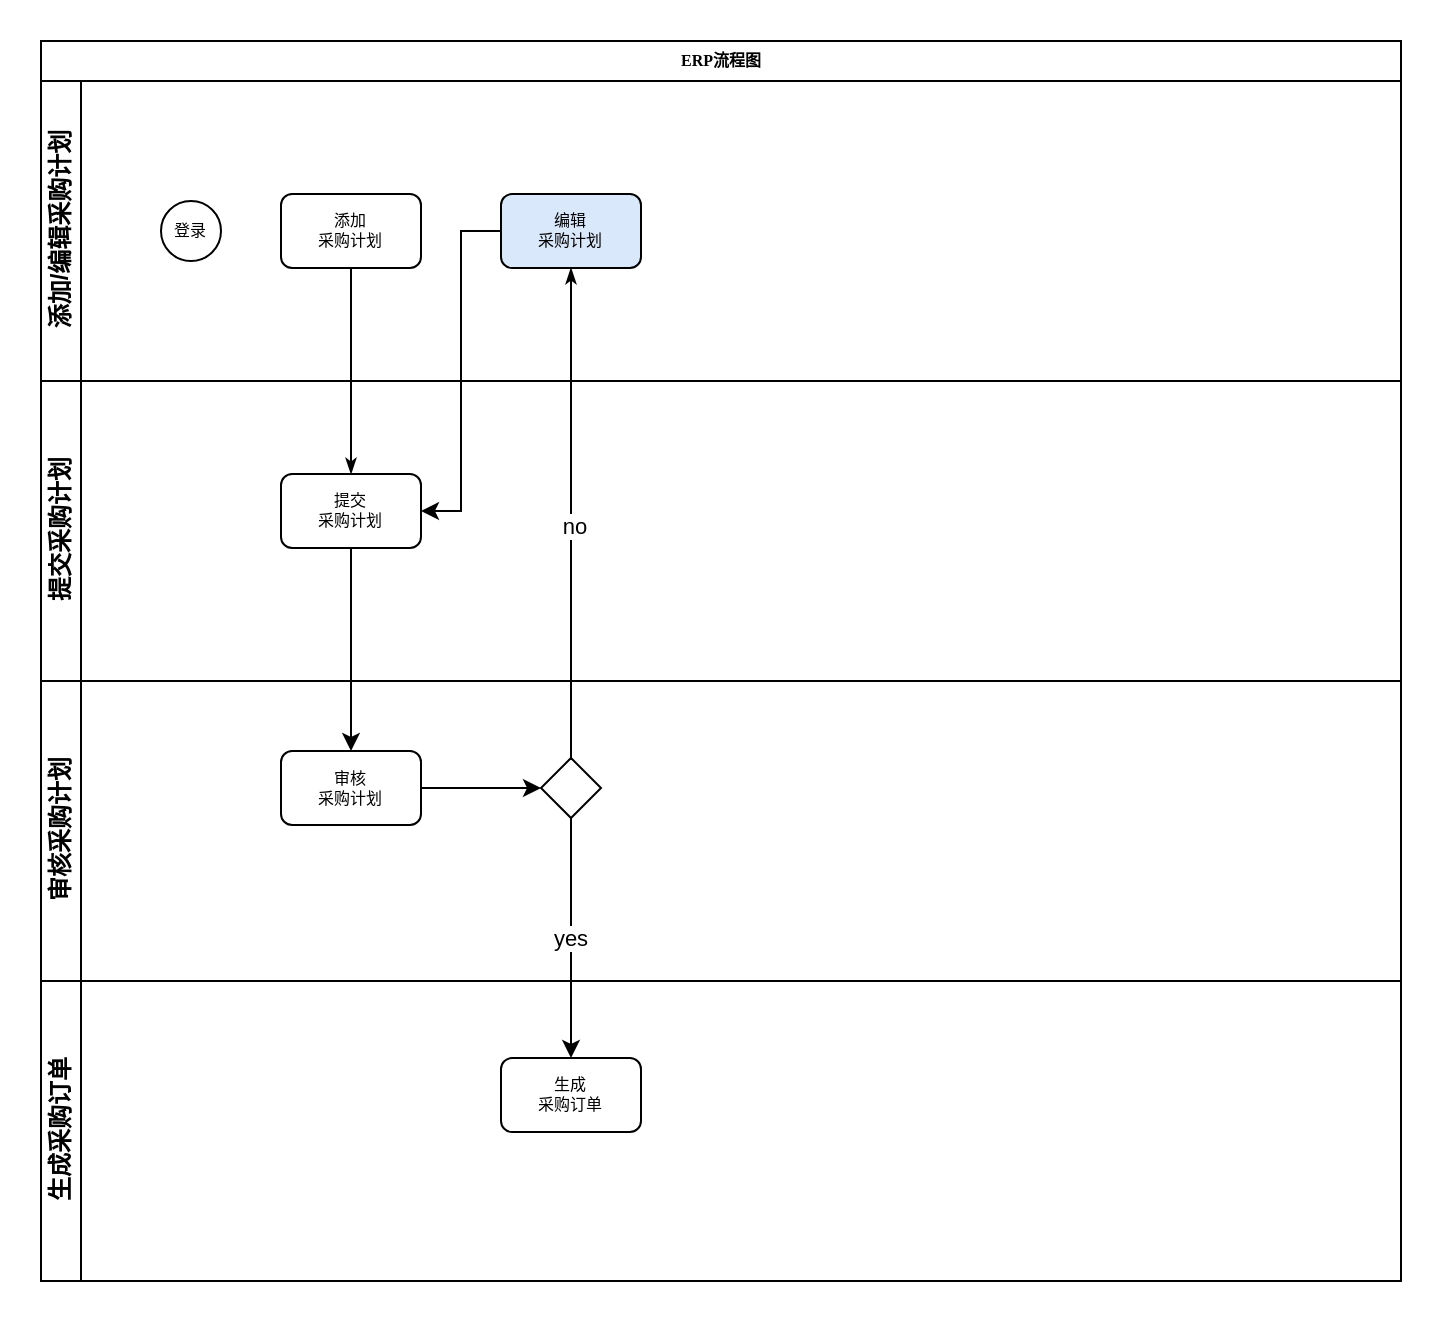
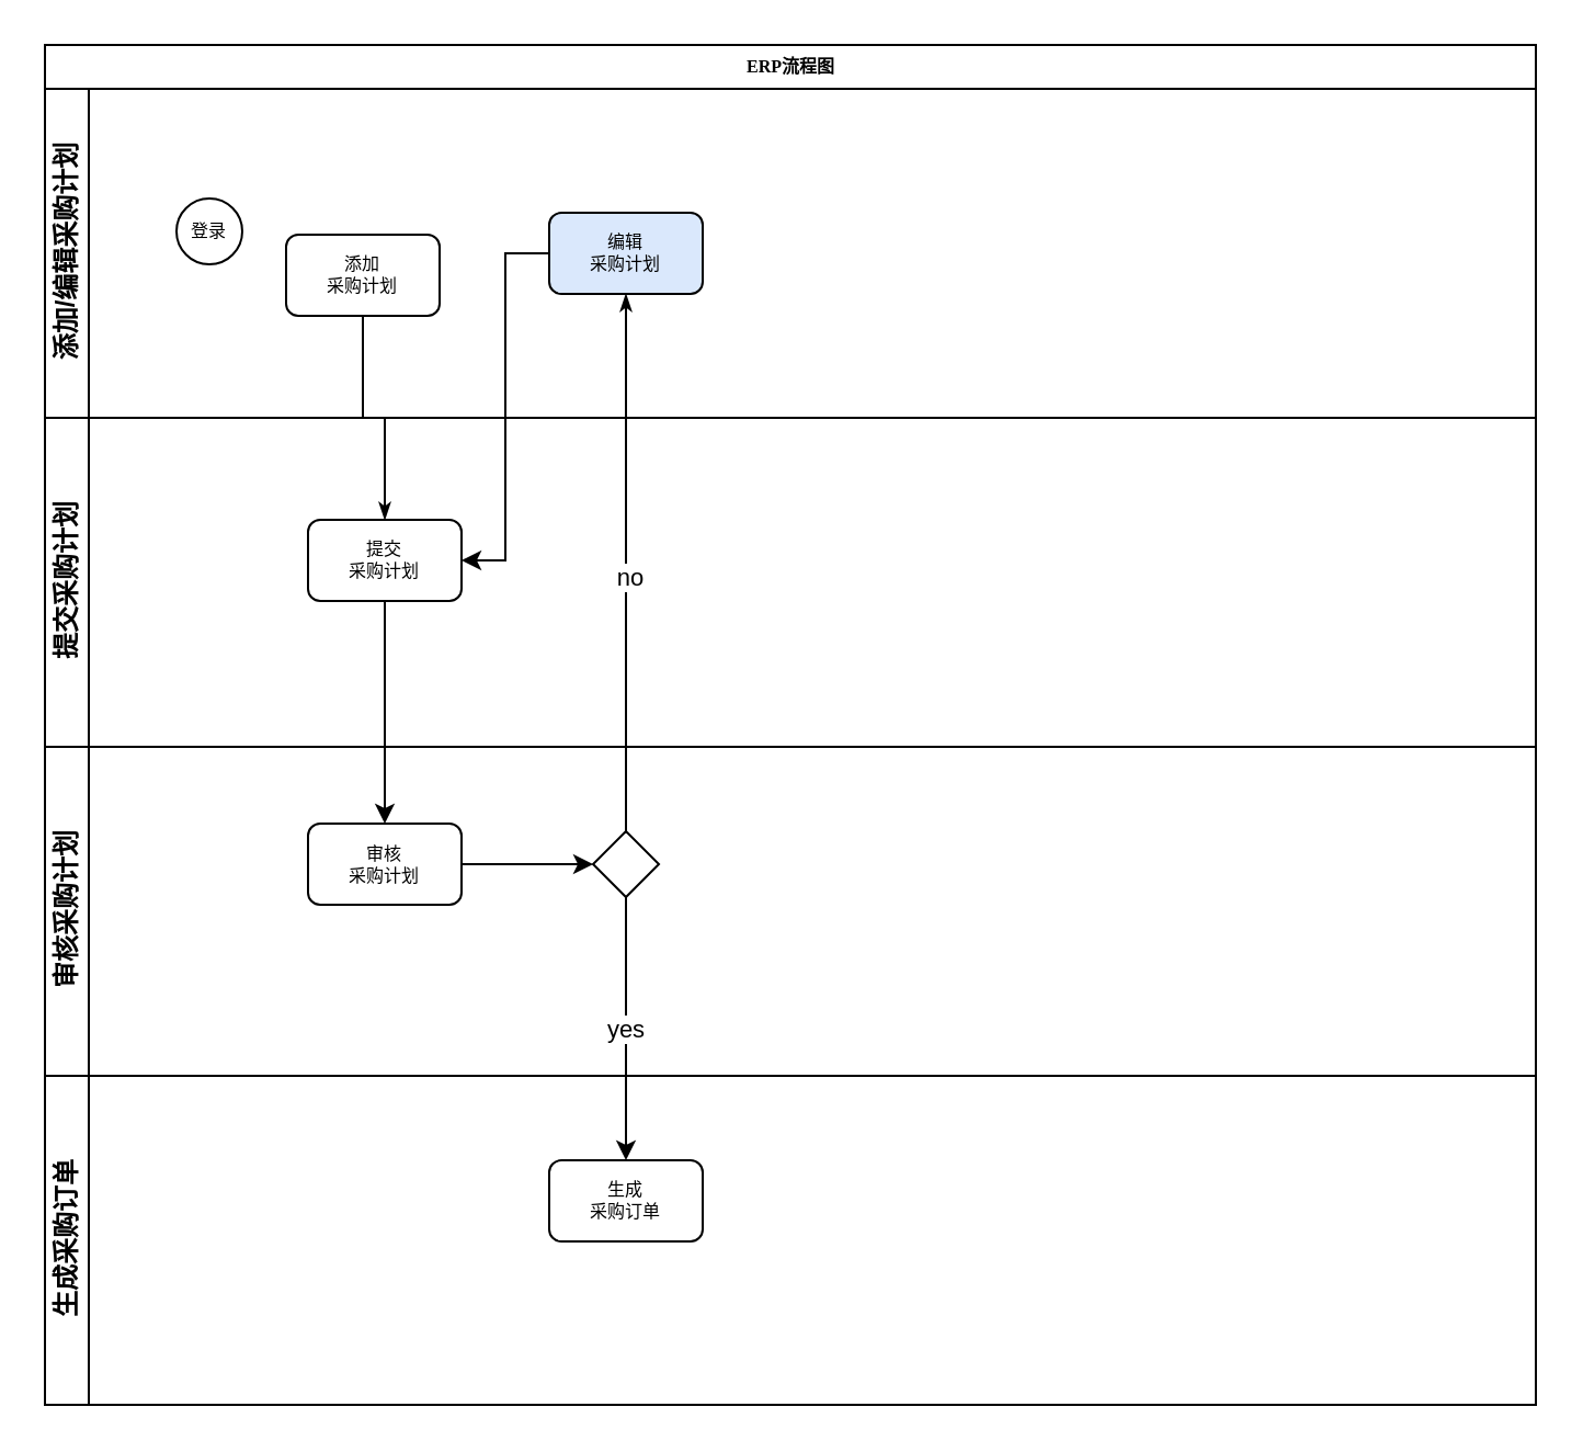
  <mxCell id="0" />
  <mxCell id="1" parent="0" />
  <mxCell id="2" value="ERP流程图" style="swimlane;html=1;childLayout=stackLayout;horizontal=1;startSize=20;horizontalStack=0;rounded=0;shadow=0;labelBackgroundColor=none;strokeWidth=1;fontFamily=Verdana;fontSize=8;align=center;" parent="1" vertex="1"><mxGeometry x="20" y="20" width="680" height="620" as="geometry"><mxRectangle x="180" y="70" width="60" height="20" as="alternateBounds" /></mxGeometry></mxCell>
  <mxCell id="3" value="添加/编辑采购计划" style="swimlane;html=1;startSize=20;horizontal=0;" parent="2" vertex="1"><mxGeometry y="20" width="680" height="150" as="geometry" /></mxCell>
- <mxCell id="4" value="登录" style="ellipse;whiteSpace=wrap;html=1;rounded=0;shadow=0;labelBackgroundColor=none;strokeWidth=1;fontFamily=Verdana;fontSize=8;align=center;" parent="3" vertex="1"><mxGeometry x="60" y="60" width="30" height="30" as="geometry" /></mxCell>
- <mxCell id="5" value="添加&lt;br&gt;采购计划" style="rounded=1;whiteSpace=wrap;html=1;shadow=0;labelBackgroundColor=none;strokeWidth=1;fontFamily=Verdana;fontSize=8;align=center;" parent="3" vertex="1"><mxGeometry x="120" y="56.5" width="70" height="37" as="geometry" /></mxCell>
+ <mxCell id="4" value="登录" style="ellipse;whiteSpace=wrap;html=1;rounded=0;shadow=0;labelBackgroundColor=none;strokeWidth=1;fontFamily=Verdana;fontSize=8;align=center;" parent="3" vertex="1"><mxGeometry x="60" y="50" width="30" height="30" as="geometry" /></mxCell>
+ <mxCell id="5" value="添加&lt;br&gt;采购计划" style="rounded=1;whiteSpace=wrap;html=1;shadow=0;labelBackgroundColor=none;strokeWidth=1;fontFamily=Verdana;fontSize=8;align=center;" parent="3" vertex="1"><mxGeometry x="110" y="66.5" width="70" height="37" as="geometry" /></mxCell>
  <mxCell id="6" value="编辑&lt;br&gt;采购计划" style="rounded=1;whiteSpace=wrap;html=1;shadow=0;labelBackgroundColor=none;strokeWidth=1;fontFamily=Verdana;fontSize=8;align=center;fillColor=#dae8fc;" parent="3" vertex="1"><mxGeometry x="230" y="56.5" width="70" height="37" as="geometry" /></mxCell>
  <mxCell id="7" value="提交采购计划" style="swimlane;html=1;startSize=20;horizontal=0;" parent="2" vertex="1"><mxGeometry y="170" width="680" height="150" as="geometry" /></mxCell>
  <mxCell id="8" value="提交&lt;br&gt;采购计划" style="rounded=1;whiteSpace=wrap;html=1;shadow=0;labelBackgroundColor=none;strokeWidth=1;fontFamily=Verdana;fontSize=8;align=center;" vertex="1" parent="7"><mxGeometry x="120" y="46.5" width="70" height="37" as="geometry" /></mxCell>
  <mxCell id="9" value="审核采购计划" style="swimlane;html=1;startSize=20;horizontal=0;" parent="2" vertex="1"><mxGeometry y="320" width="680" height="150" as="geometry" /></mxCell>
  <mxCell id="10" style="edgeStyle=orthogonalEdgeStyle;rounded=0;orthogonalLoop=1;jettySize=auto;html=1;exitX=1;exitY=0.5;exitDx=0;exitDy=0;entryX=0;entryY=0.5;entryDx=0;entryDy=0;entryPerimeter=0;" edge="1" parent="9" source="11" target="12"><mxGeometry relative="1" as="geometry" /></mxCell>
  <mxCell id="11" value="审核&lt;br&gt;采购计划" style="rounded=1;whiteSpace=wrap;html=1;shadow=0;labelBackgroundColor=none;strokeWidth=1;fontFamily=Verdana;fontSize=8;align=center;" parent="9" vertex="1"><mxGeometry x="120" y="35.0" width="70" height="37" as="geometry" /></mxCell>
  <mxCell id="12" value="" style="strokeWidth=1;html=1;shape=mxgraph.flowchart.decision;whiteSpace=wrap;rounded=1;shadow=0;labelBackgroundColor=none;fontFamily=Verdana;fontSize=8;align=center;" parent="9" vertex="1"><mxGeometry x="250" y="38.5" width="30" height="30" as="geometry" /></mxCell>
  <mxCell id="13" value="生成采购订单" style="swimlane;html=1;startSize=20;horizontal=0;" vertex="1" parent="2"><mxGeometry y="470" width="680" height="150" as="geometry" /></mxCell>
  <mxCell id="14" value="生成&lt;br&gt;采购订单" style="rounded=1;whiteSpace=wrap;html=1;shadow=0;labelBackgroundColor=none;strokeWidth=1;fontFamily=Verdana;fontSize=8;align=center;" vertex="1" parent="13"><mxGeometry x="230" y="38.5" width="70" height="37" as="geometry" /></mxCell>
  <mxCell id="15" style="edgeStyle=orthogonalEdgeStyle;rounded=0;html=1;labelBackgroundColor=none;startArrow=none;startFill=0;startSize=5;endArrow=classicThin;endFill=1;endSize=5;jettySize=auto;orthogonalLoop=1;strokeWidth=1;fontFamily=Verdana;fontSize=8;entryX=0.5;entryY=0;entryDx=0;entryDy=0;" parent="2" source="5" target="8" edge="1"><mxGeometry relative="1" as="geometry"><mxPoint x="155" y="180" as="targetPoint" /></mxGeometry></mxCell>
  <mxCell id="16" value="" style="edgeStyle=orthogonalEdgeStyle;rounded=0;html=1;labelBackgroundColor=none;startArrow=none;startFill=0;startSize=5;endArrow=classicThin;endFill=1;endSize=5;jettySize=auto;orthogonalLoop=1;strokeWidth=1;fontFamily=Verdana;fontSize=8" parent="2" source="12" target="6" edge="1"><mxGeometry x="-0.936" y="-15" relative="1" as="geometry"><mxPoint as="offset" /></mxGeometry></mxCell>
  <mxCell id="17" value="no" style="edgeLabel;html=1;align=center;verticalAlign=middle;resizable=0;points=[];" vertex="1" connectable="0" parent="16"><mxGeometry x="-0.052" y="-1" relative="1" as="geometry"><mxPoint as="offset" /></mxGeometry></mxCell>
  <mxCell id="18" style="edgeStyle=orthogonalEdgeStyle;rounded=0;orthogonalLoop=1;jettySize=auto;html=1;exitX=0;exitY=0.5;exitDx=0;exitDy=0;entryX=1;entryY=0.5;entryDx=0;entryDy=0;" edge="1" parent="2" source="6" target="8"><mxGeometry relative="1" as="geometry" /></mxCell>
  <mxCell id="19" style="edgeStyle=orthogonalEdgeStyle;rounded=0;orthogonalLoop=1;jettySize=auto;html=1;exitX=0.5;exitY=1;exitDx=0;exitDy=0;entryX=0.5;entryY=0;entryDx=0;entryDy=0;" edge="1" parent="2" source="8" target="11"><mxGeometry relative="1" as="geometry" /></mxCell>
  <mxCell id="20" value="yes" style="edgeStyle=orthogonalEdgeStyle;rounded=0;orthogonalLoop=1;jettySize=auto;html=1;exitX=0.5;exitY=1;exitDx=0;exitDy=0;exitPerimeter=0;entryX=0.5;entryY=0;entryDx=0;entryDy=0;" edge="1" parent="2" source="12" target="14"><mxGeometry relative="1" as="geometry" /></mxCell>
